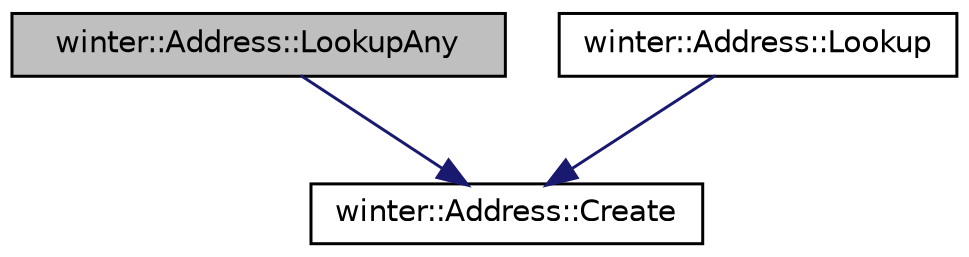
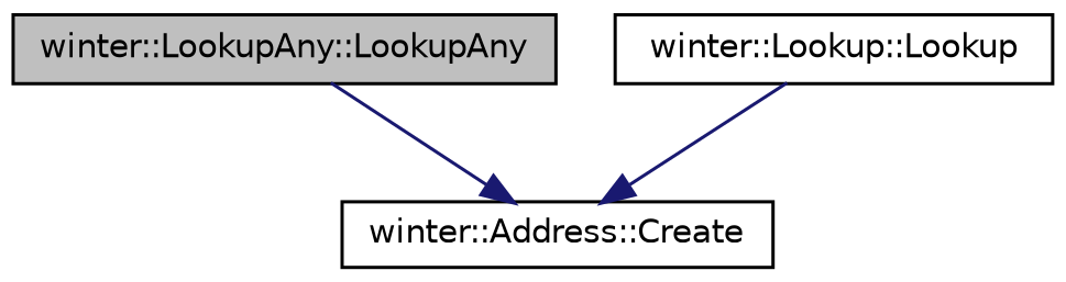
  digraph {
    rankdir=TB
    node [color=black fillcolor=white fontname=Helvetica fontsize=10 shape=record style=filled]
    edge [color=midnightblue fontname=Helvetica fontsize=10 labelfontname=Helvetica labelfontsize=10 style=solid]
-   n1 [fillcolor=grey75 fontcolor=black height=0.2 label="winter::Address::LookupAny" width=0.4]
+   n1 [fillcolor=grey75 fontcolor=black height=0.2 label="winter::LookupAny::LookupAny" width=0.4]
    n2 [height=0.2 label="winter::Address::Create" width=0.4]
-   n3 [height=0.2 label="winter::Address::Lookup" width=0.4]
+   n3 [height=0.2 label="winter::Lookup::Lookup" width=0.4]
    n1 -> n2
    n3 -> n2
  }
